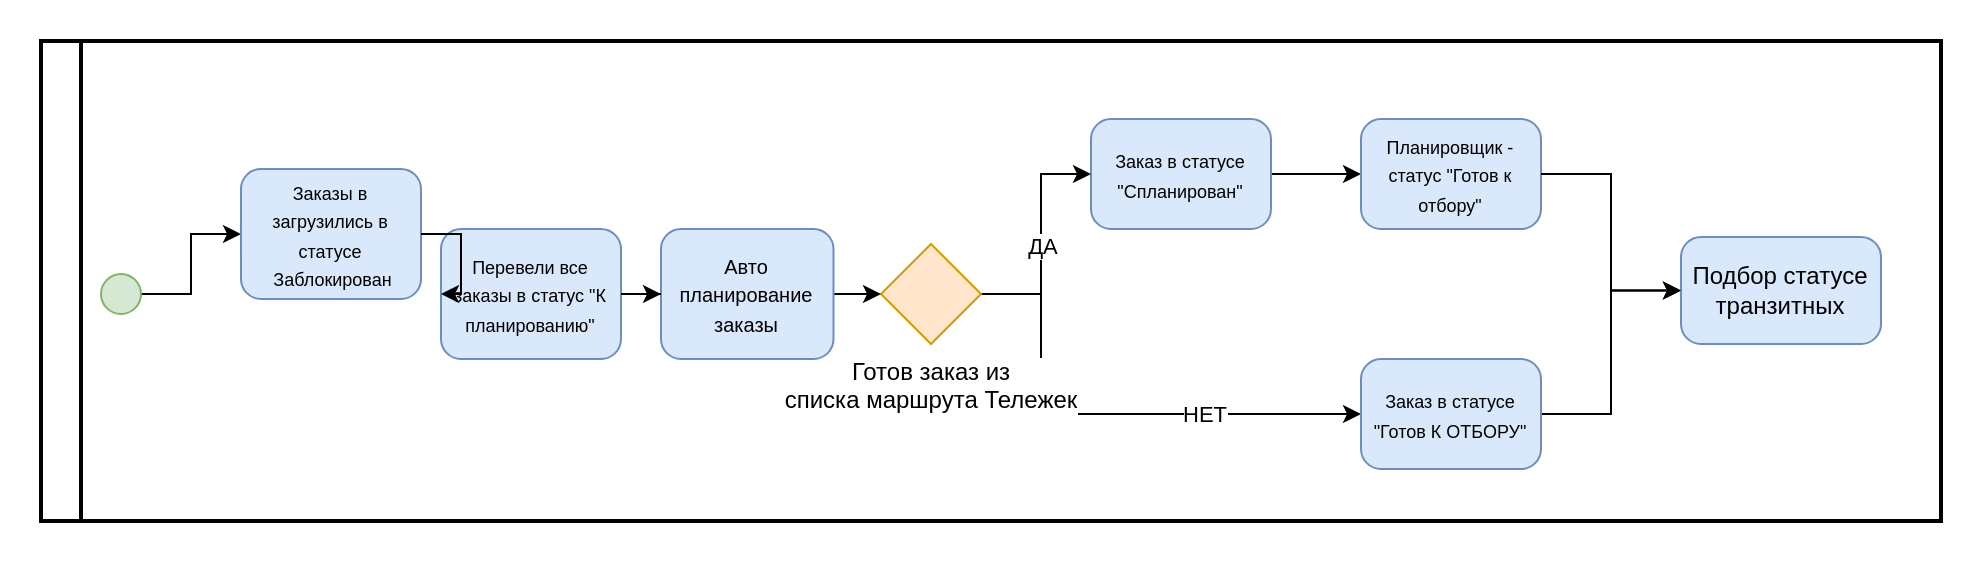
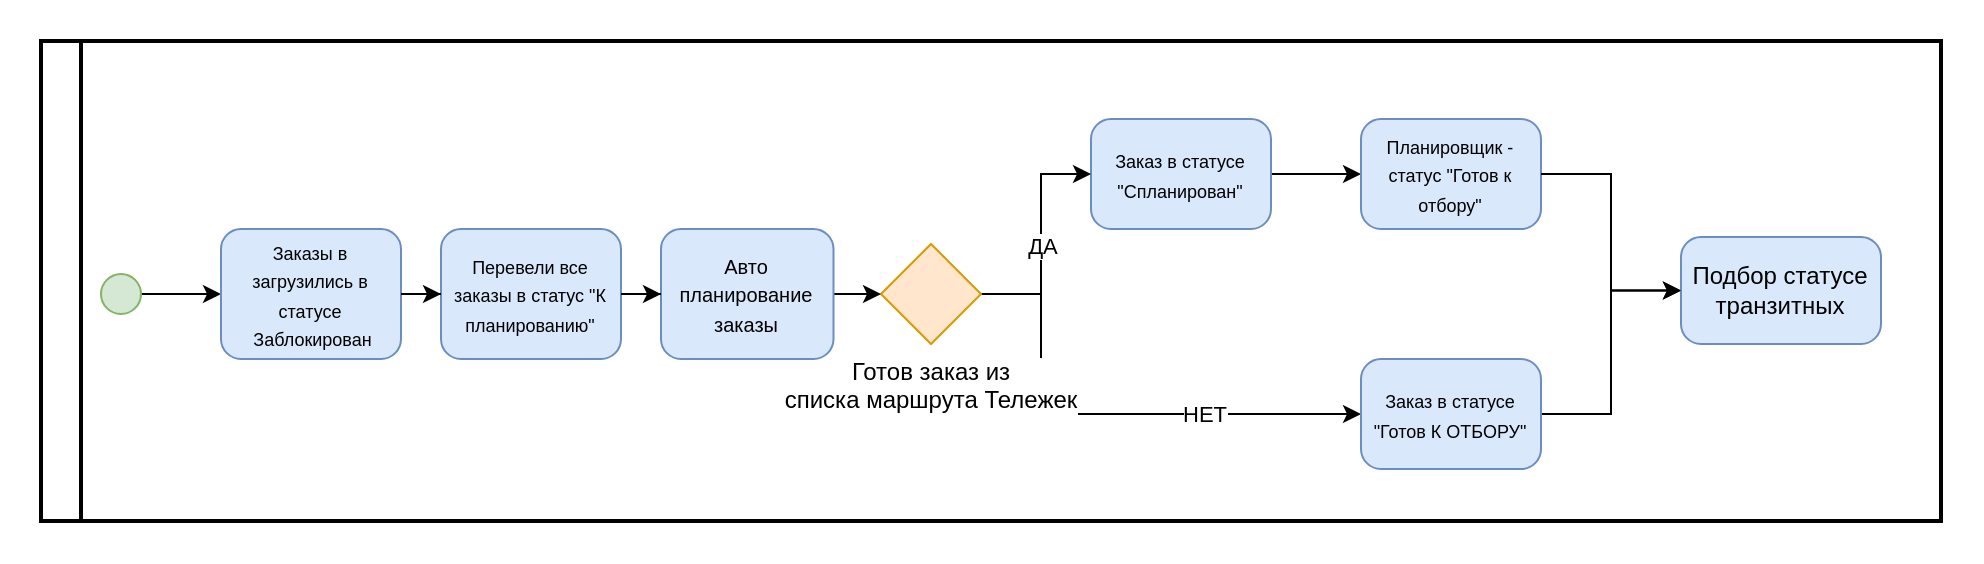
  <mxCell id="0" />
  <mxCell id="1" parent="0" />
  <mxCell id="2" value="" style="swimlane;html=1;startSize=20;fontStyle=0;collapsible=0;horizontal=0;swimlaneLine=1;swimlaneFillColor=#ffffff;strokeWidth=2;whiteSpace=wrap;" vertex="1" parent="1"><mxGeometry x="20" y="20" width="950" height="240" as="geometry" /></mxCell>
  <mxCell id="3" value="" style="edgeStyle=orthogonalEdgeStyle;rounded=0;orthogonalLoop=1;jettySize=auto;html=1;entryX=0;entryY=0.5;entryDx=0;entryDy=0;entryPerimeter=0;" edge="1" parent="2" source="4" target="5"><mxGeometry relative="1" as="geometry"><mxPoint x="120" y="40" as="targetPoint" /></mxGeometry></mxCell>
  <mxCell id="4" value="" style="points=[[0.145,0.145,0],[0.5,0,0],[0.855,0.145,0],[1,0.5,0],[0.855,0.855,0],[0.5,1,0],[0.145,0.855,0],[0,0.5,0]];shape=mxgraph.bpmn.event;html=1;verticalLabelPosition=bottom;labelBackgroundColor=#ffffff;verticalAlign=top;align=center;perimeter=ellipsePerimeter;outlineConnect=0;aspect=fixed;outline=standard;symbol=general;fillColor=#d5e8d4;strokeColor=#82b366;" vertex="1" parent="2"><mxGeometry x="30" y="116.5" width="20" height="20" as="geometry" /></mxCell>
- <mxCell id="5" value="&lt;font style=&quot;font-size: 9px;&quot;&gt;Заказы в загрузились в статусе&lt;br&gt;&amp;nbsp;Заблокирован&lt;/font&gt;" style="points=[[0.25,0,0],[0.5,0,0],[0.75,0,0],[1,0.25,0],[1,0.5,0],[1,0.75,0],[0.75,1,0],[0.5,1,0],[0.25,1,0],[0,0.75,0],[0,0.5,0],[0,0.25,0]];shape=mxgraph.bpmn.task;whiteSpace=wrap;rectStyle=rounded;size=10;html=1;container=1;expand=0;collapsible=0;taskMarker=abstract;fillColor=#dae8fc;strokeColor=#6c8ebf;" vertex="1" parent="2"><mxGeometry x="100" y="64" width="90" height="65" as="geometry" /></mxCell>
+ <mxCell id="5" value="&lt;font style=&quot;font-size: 9px;&quot;&gt;Заказы в загрузились в статусе&lt;br&gt;&amp;nbsp;Заблокирован&lt;/font&gt;" style="points=[[0.25,0,0],[0.5,0,0],[0.75,0,0],[1,0.25,0],[1,0.5,0],[1,0.75,0],[0.75,1,0],[0.5,1,0],[0.25,1,0],[0,0.75,0],[0,0.5,0],[0,0.25,0]];shape=mxgraph.bpmn.task;whiteSpace=wrap;rectStyle=rounded;size=10;html=1;container=1;expand=0;collapsible=0;taskMarker=abstract;fillColor=#dae8fc;strokeColor=#6c8ebf;" vertex="1" parent="2"><mxGeometry x="90" y="94" width="90" height="65" as="geometry" /></mxCell>
  <mxCell id="6" value="&lt;font style=&quot;font-size: 9px;&quot;&gt;Перевели все заказы в статус &quot;К планированию&quot;&lt;/font&gt;" style="points=[[0.25,0,0],[0.5,0,0],[0.75,0,0],[1,0.25,0],[1,0.5,0],[1,0.75,0],[0.75,1,0],[0.5,1,0],[0.25,1,0],[0,0.75,0],[0,0.5,0],[0,0.25,0]];shape=mxgraph.bpmn.task;whiteSpace=wrap;rectStyle=rounded;size=10;html=1;container=1;expand=0;collapsible=0;taskMarker=abstract;fillColor=#dae8fc;strokeColor=#6c8ebf;" vertex="1" parent="2"><mxGeometry x="200" y="94" width="90" height="65" as="geometry" /></mxCell>
  <mxCell id="7" value="" style="edgeStyle=orthogonalEdgeStyle;rounded=0;orthogonalLoop=1;jettySize=auto;html=1;" edge="1" parent="2" source="8" target="18"><mxGeometry relative="1" as="geometry" /></mxCell>
  <mxCell id="8" value="&lt;font style=&quot;font-size: 9px;&quot;&gt;Заказ в статусе &quot;Спланирован&quot;&lt;/font&gt;" style="points=[[0.25,0,0],[0.5,0,0],[0.75,0,0],[1,0.25,0],[1,0.5,0],[1,0.75,0],[0.75,1,0],[0.5,1,0],[0.25,1,0],[0,0.75,0],[0,0.5,0],[0,0.25,0]];shape=mxgraph.bpmn.task;whiteSpace=wrap;rectStyle=rounded;size=10;html=1;container=1;expand=0;collapsible=0;taskMarker=abstract;fillColor=#dae8fc;strokeColor=#6c8ebf;" vertex="1" parent="2"><mxGeometry x="525" y="39" width="90" height="55" as="geometry" /></mxCell>
  <mxCell id="9" style="edgeStyle=orthogonalEdgeStyle;rounded=0;orthogonalLoop=1;jettySize=auto;html=1;entryX=0;entryY=0.5;entryDx=0;entryDy=0;entryPerimeter=0;" edge="1" parent="2" source="13" target="17"><mxGeometry relative="1" as="geometry"><Array as="points"><mxPoint x="500" y="127" /><mxPoint x="500" y="187" /></Array></mxGeometry></mxCell>
  <mxCell id="10" value="НЕТ" style="edgeLabel;html=1;align=center;verticalAlign=middle;resizable=0;points=[];" vertex="1" connectable="0" parent="9"><mxGeometry x="-0.154" y="-1" relative="1" as="geometry"><mxPoint x="65" y="-1" as="offset" /></mxGeometry></mxCell>
  <mxCell id="11" style="edgeStyle=orthogonalEdgeStyle;rounded=0;orthogonalLoop=1;jettySize=auto;html=1;entryX=0;entryY=0.5;entryDx=0;entryDy=0;entryPerimeter=0;" edge="1" parent="2" source="13" target="8"><mxGeometry relative="1" as="geometry"><Array as="points"><mxPoint x="500" y="127" /><mxPoint x="500" y="67" /></Array></mxGeometry></mxCell>
  <mxCell id="12" value="ДА" style="edgeLabel;html=1;align=center;verticalAlign=middle;resizable=0;points=[];" vertex="1" connectable="0" parent="11"><mxGeometry x="-0.063" relative="1" as="geometry"><mxPoint as="offset" /></mxGeometry></mxCell>
  <mxCell id="13" value="Готов заказ из &lt;br&gt;списка маршрута Тележек" style="points=[[0.25,0.25,0],[0.5,0,0],[0.75,0.25,0],[1,0.5,0],[0.75,0.75,0],[0.5,1,0],[0.25,0.75,0],[0,0.5,0]];shape=mxgraph.bpmn.gateway2;html=1;verticalLabelPosition=bottom;labelBackgroundColor=#ffffff;verticalAlign=top;align=center;perimeter=rhombusPerimeter;outlineConnect=0;outline=none;symbol=none;fillColor=#ffe6cc;strokeColor=#d79b00;" vertex="1" parent="2"><mxGeometry x="420" y="101.5" width="50" height="50" as="geometry" /></mxCell>
  <mxCell id="14" style="edgeStyle=orthogonalEdgeStyle;rounded=0;orthogonalLoop=1;jettySize=auto;html=1;exitX=1;exitY=0.5;exitDx=0;exitDy=0;exitPerimeter=0;" edge="1" parent="2" source="15"><mxGeometry relative="1" as="geometry"><mxPoint x="420" y="126.448" as="targetPoint" /></mxGeometry></mxCell>
  <mxCell id="15" value="&lt;font size=&quot;1&quot;&gt;Авто планирование заказы&lt;/font&gt;" style="points=[[0.25,0,0],[0.5,0,0],[0.75,0,0],[1,0.25,0],[1,0.5,0],[1,0.75,0],[0.75,1,0],[0.5,1,0],[0.25,1,0],[0,0.75,0],[0,0.5,0],[0,0.25,0]];shape=mxgraph.bpmn.task;whiteSpace=wrap;rectStyle=rounded;size=10;html=1;container=1;expand=0;collapsible=0;taskMarker=abstract;fillColor=#dae8fc;strokeColor=#6c8ebf;" vertex="1" parent="2"><mxGeometry x="310" y="94" width="86.25" height="65" as="geometry" /></mxCell>
  <mxCell id="16" style="edgeStyle=orthogonalEdgeStyle;rounded=0;orthogonalLoop=1;jettySize=auto;html=1;entryX=0;entryY=0.5;entryDx=0;entryDy=0;entryPerimeter=0;" edge="1" parent="2" source="17" target="19"><mxGeometry relative="1" as="geometry" /></mxCell>
  <mxCell id="17" value="&lt;font style=&quot;font-size: 9px;&quot;&gt;Заказ в статусе &quot;Готов К ОТБОРУ&quot;&lt;/font&gt;" style="points=[[0.25,0,0],[0.5,0,0],[0.75,0,0],[1,0.25,0],[1,0.5,0],[1,0.75,0],[0.75,1,0],[0.5,1,0],[0.25,1,0],[0,0.75,0],[0,0.5,0],[0,0.25,0]];shape=mxgraph.bpmn.task;whiteSpace=wrap;rectStyle=rounded;size=10;html=1;container=1;expand=0;collapsible=0;taskMarker=abstract;fillColor=#dae8fc;strokeColor=#6c8ebf;" vertex="1" parent="2"><mxGeometry x="660" y="159" width="90" height="55" as="geometry" /></mxCell>
  <mxCell id="18" value="&lt;font style=&quot;font-size: 9px;&quot;&gt;Планировщик - статус &quot;Готов к отбору&quot;&lt;/font&gt;" style="points=[[0.25,0,0],[0.5,0,0],[0.75,0,0],[1,0.25,0],[1,0.5,0],[1,0.75,0],[0.75,1,0],[0.5,1,0],[0.25,1,0],[0,0.75,0],[0,0.5,0],[0,0.25,0]];shape=mxgraph.bpmn.task;whiteSpace=wrap;rectStyle=rounded;size=10;html=1;container=1;expand=0;collapsible=0;taskMarker=abstract;fillColor=#dae8fc;strokeColor=#6c8ebf;" vertex="1" parent="2"><mxGeometry x="660" y="39" width="90" height="55" as="geometry" /></mxCell>
  <mxCell id="19" value="Подбор статусе транзитных" style="points=[[0.25,0,0],[0.5,0,0],[0.75,0,0],[1,0.25,0],[1,0.5,0],[1,0.75,0],[0.75,1,0],[0.5,1,0],[0.25,1,0],[0,0.75,0],[0,0.5,0],[0,0.25,0]];shape=mxgraph.bpmn.task;whiteSpace=wrap;rectStyle=rounded;size=10;html=1;container=1;expand=0;collapsible=0;taskMarker=abstract;fillColor=#dae8fc;strokeColor=#6c8ebf;" vertex="1" parent="2"><mxGeometry x="820" y="98" width="100" height="53.5" as="geometry" /></mxCell>
  <mxCell id="20" style="edgeStyle=orthogonalEdgeStyle;rounded=0;orthogonalLoop=1;jettySize=auto;html=1;entryX=0;entryY=0.5;entryDx=0;entryDy=0;entryPerimeter=0;" edge="1" parent="2" source="18" target="19"><mxGeometry relative="1" as="geometry" /></mxCell>
  <mxCell id="21" style="edgeStyle=orthogonalEdgeStyle;rounded=0;orthogonalLoop=1;jettySize=auto;html=1;entryX=0;entryY=0.5;entryDx=0;entryDy=0;entryPerimeter=0;" edge="1" parent="2" source="5" target="6"><mxGeometry relative="1" as="geometry" /></mxCell>
  <mxCell id="22" style="edgeStyle=orthogonalEdgeStyle;rounded=0;orthogonalLoop=1;jettySize=auto;html=1;entryX=0;entryY=0.5;entryDx=0;entryDy=0;entryPerimeter=0;" edge="1" parent="2" source="6" target="15"><mxGeometry relative="1" as="geometry" /></mxCell>
